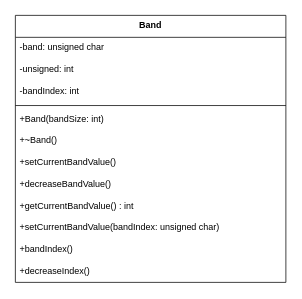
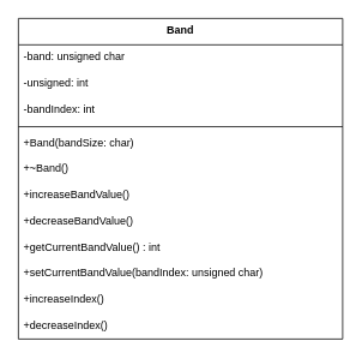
  <mxCell id="0" />
  <mxCell id="1" parent="0" />
  <mxCell id="2" value="Band" style="swimlane;fontStyle=1;align=center;verticalAlign=top;childLayout=stackLayout;horizontal=1;startSize=29.333;horizontalStack=0;resizeParent=1;resizeParentMax=0;resizeLast=0;collapsible=0;marginBottom=0;" vertex="1" parent="1"><mxGeometry x="20" y="20" width="361" height="356.333" as="geometry" /></mxCell>
  <mxCell id="3" value="-band: unsigned char" style="text;strokeColor=none;fillColor=none;align=left;verticalAlign=top;spacingLeft=4;spacingRight=4;overflow=hidden;rotatable=0;points=[[0,0.5],[1,0.5]];portConstraint=eastwest;" vertex="1" parent="2"><mxGeometry y="29.333" width="361" height="29" as="geometry" /></mxCell>
  <mxCell id="4" value="-unsigned: int" style="text;strokeColor=none;fillColor=none;align=left;verticalAlign=top;spacingLeft=4;spacingRight=4;overflow=hidden;rotatable=0;points=[[0,0.5],[1,0.5]];portConstraint=eastwest;" vertex="1" parent="2"><mxGeometry y="58.333" width="361" height="29" as="geometry" /></mxCell>
  <mxCell id="5" value="-bandIndex: int" style="text;strokeColor=none;fillColor=none;align=left;verticalAlign=top;spacingLeft=4;spacingRight=4;overflow=hidden;rotatable=0;points=[[0,0.5],[1,0.5]];portConstraint=eastwest;" vertex="1" parent="2"><mxGeometry y="87.333" width="361" height="29" as="geometry" /></mxCell>
  <mxCell id="6" style="line;strokeWidth=1;fillColor=none;align=left;verticalAlign=middle;spacingTop=-1;spacingLeft=3;spacingRight=3;rotatable=0;labelPosition=right;points=[];portConstraint=eastwest;strokeColor=inherit;" vertex="1" parent="2"><mxGeometry y="116.333" width="361" height="8" as="geometry" /></mxCell>
- <mxCell id="7" value="+Band(bandSize: int)" style="text;strokeColor=none;fillColor=none;align=left;verticalAlign=top;spacingLeft=4;spacingRight=4;overflow=hidden;rotatable=0;points=[[0,0.5],[1,0.5]];portConstraint=eastwest;" vertex="1" parent="2"><mxGeometry y="124.333" width="361" height="29" as="geometry" /></mxCell>
+ <mxCell id="7" value="+Band(bandSize: char)" style="text;strokeColor=none;fillColor=none;align=left;verticalAlign=top;spacingLeft=4;spacingRight=4;overflow=hidden;rotatable=0;points=[[0,0.5],[1,0.5]];portConstraint=eastwest;" vertex="1" parent="2"><mxGeometry y="124.333" width="361" height="29" as="geometry" /></mxCell>
  <mxCell id="8" value="+~Band()" style="text;strokeColor=none;fillColor=none;align=left;verticalAlign=top;spacingLeft=4;spacingRight=4;overflow=hidden;rotatable=0;points=[[0,0.5],[1,0.5]];portConstraint=eastwest;" vertex="1" parent="2"><mxGeometry y="153.333" width="361" height="29" as="geometry" /></mxCell>
- <mxCell id="9" value="+setCurrentBandValue()" style="text;strokeColor=none;fillColor=none;align=left;verticalAlign=top;spacingLeft=4;spacingRight=4;overflow=hidden;rotatable=0;points=[[0,0.5],[1,0.5]];portConstraint=eastwest;" vertex="1" parent="2"><mxGeometry y="182.333" width="361" height="29" as="geometry" /></mxCell>
+ <mxCell id="9" value="+increaseBandValue()" style="text;strokeColor=none;fillColor=none;align=left;verticalAlign=top;spacingLeft=4;spacingRight=4;overflow=hidden;rotatable=0;points=[[0,0.5],[1,0.5]];portConstraint=eastwest;" vertex="1" parent="2"><mxGeometry y="182.333" width="361" height="29" as="geometry" /></mxCell>
  <mxCell id="10" value="+decreaseBandValue()" style="text;strokeColor=none;fillColor=none;align=left;verticalAlign=top;spacingLeft=4;spacingRight=4;overflow=hidden;rotatable=0;points=[[0,0.5],[1,0.5]];portConstraint=eastwest;" vertex="1" parent="2"><mxGeometry y="211.333" width="361" height="29" as="geometry" /></mxCell>
  <mxCell id="11" value="+getCurrentBandValue() : int" style="text;strokeColor=none;fillColor=none;align=left;verticalAlign=top;spacingLeft=4;spacingRight=4;overflow=hidden;rotatable=0;points=[[0,0.5],[1,0.5]];portConstraint=eastwest;" vertex="1" parent="2"><mxGeometry y="240.333" width="361" height="29" as="geometry" /></mxCell>
  <mxCell id="12" value="+setCurrentBandValue(bandIndex: unsigned char)" style="text;strokeColor=none;fillColor=none;align=left;verticalAlign=top;spacingLeft=4;spacingRight=4;overflow=hidden;rotatable=0;points=[[0,0.5],[1,0.5]];portConstraint=eastwest;" vertex="1" parent="2"><mxGeometry y="269.333" width="361" height="29" as="geometry" /></mxCell>
- <mxCell id="13" value="+bandIndex()" style="text;strokeColor=none;fillColor=none;align=left;verticalAlign=top;spacingLeft=4;spacingRight=4;overflow=hidden;rotatable=0;points=[[0,0.5],[1,0.5]];portConstraint=eastwest;" vertex="1" parent="2"><mxGeometry y="298.333" width="361" height="29" as="geometry" /></mxCell>
+ <mxCell id="13" value="+increaseIndex()" style="text;strokeColor=none;fillColor=none;align=left;verticalAlign=top;spacingLeft=4;spacingRight=4;overflow=hidden;rotatable=0;points=[[0,0.5],[1,0.5]];portConstraint=eastwest;" vertex="1" parent="2"><mxGeometry y="298.333" width="361" height="29" as="geometry" /></mxCell>
  <mxCell id="14" value="+decreaseIndex()" style="text;strokeColor=none;fillColor=none;align=left;verticalAlign=top;spacingLeft=4;spacingRight=4;overflow=hidden;rotatable=0;points=[[0,0.5],[1,0.5]];portConstraint=eastwest;" vertex="1" parent="2"><mxGeometry y="327.333" width="361" height="29" as="geometry" /></mxCell>
